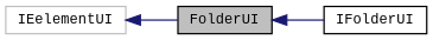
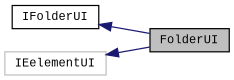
  digraph {
    fontname="Liberation Mono"
    rankdir=LR
    node [color=black fillcolor=white fontname="Liberation Mono" fontsize=10 shape=record style=filled]
    edge [color=midnightblue dir=back fontname="Liberation Mono" fontsize=10 labelfontname=Helvetica labelfontsize=10 style=solid]
    n1 [fillcolor=grey75 fontcolor=black height=0.2 label=FolderUI width=0.4]
    n2 [height=0.2 label=IFolderUI width=0.4]
    n3 [color=grey75 height=0.2 label=IEelementUI width=0.4]
-   n1 -> n2
+   n2 -> n1
    n3 -> n1
  }
